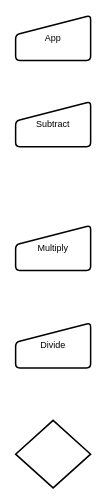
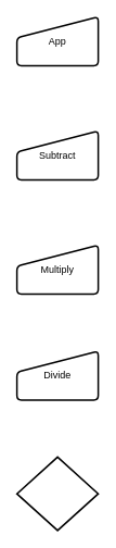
  <mxCell id="0" />
  <mxCell id="1" parent="0" />
  <mxCell id="2" value="App" style="html=1;strokeWidth=2;shape=manualInput;whiteSpace=wrap;rounded=1;size=26;arcSize=11;" vertex="1" parent="1"><mxGeometry x="20" y="20" width="100" height="60" as="geometry" /></mxCell>
- <mxCell id="3" value="Subtract" style="html=1;strokeWidth=2;shape=manualInput;whiteSpace=wrap;rounded=1;size=26;arcSize=11;" vertex="1" parent="1"><mxGeometry x="20" y="135" width="100" height="60" as="geometry" /></mxCell>
+ <mxCell id="3" value="Subtract" style="html=1;strokeWidth=2;shape=manualInput;whiteSpace=wrap;rounded=1;size=26;arcSize=11;" vertex="1" parent="1"><mxGeometry x="20" y="160" width="100" height="60" as="geometry" /></mxCell>
  <mxCell id="4" value="Multiply" style="html=1;strokeWidth=2;shape=manualInput;whiteSpace=wrap;rounded=1;size=26;arcSize=11;" vertex="1" parent="1"><mxGeometry x="20" y="300" width="100" height="60" as="geometry" /></mxCell>
  <mxCell id="5" value="Divide" style="html=1;strokeWidth=2;shape=manualInput;whiteSpace=wrap;rounded=1;size=26;arcSize=11;" vertex="1" parent="1"><mxGeometry x="20" y="430" width="100" height="60" as="geometry" /></mxCell>
  <mxCell id="6" value="" style="strokeWidth=2;html=1;shape=mxgraph.flowchart.decision;whiteSpace=wrap;" vertex="1" parent="1"><mxGeometry x="20" y="560" width="100" height="90" as="geometry" /></mxCell>
